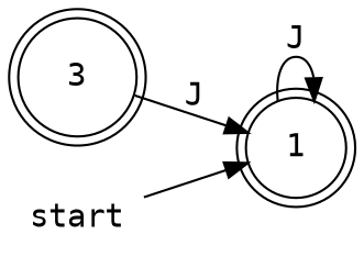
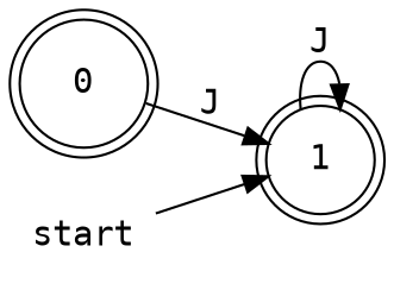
  digraph {
    fontname="DejaVu Sans Mono"
    rankdir=LR
    node [fontname="DejaVu Sans Mono" shape=doublecircle]
    edge [fontname="DejaVu Sans Mono"]
-   0 [label=3]
+   0
    1
    start [shape=plaintext]
    0 -> 1 [label=J]
    1 -> 1 [label=J]
    start -> 1
  }
